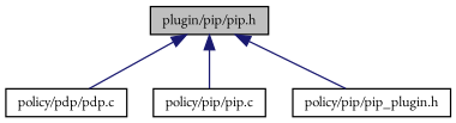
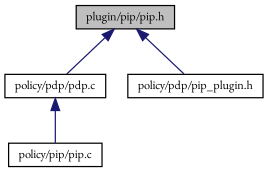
  digraph {
    fontname="EB Garamond"
    node [color=black fillcolor=white fontname="EB Garamond" fontsize=10 shape=record style=filled]
    edge [color=midnightblue dir=back fontname="EB Garamond" fontsize=10 labelfontname=Helvetica labelfontsize=10 style=solid]
    n1 [fillcolor=grey75 fontcolor=black height=0.2 label="plugin/pip/pip.h" width=0.4]
    n2 [height=0.2 label="policy/pdp/pdp.c" width=0.4]
    n3 [height=0.2 label="policy/pip/pip.c" width=0.4]
-   n4 [height=0.2 label="policy/pip/pip_plugin.h" width=0.4]
+   n4 [height=0.2 label="policy/pdp/pip_plugin.h" width=0.4]
    n1 -> n2
-   n1 -> n3
+   n2 -> n3
    n1 -> n4
  }
